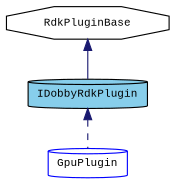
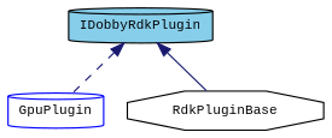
  digraph {
    fontname="Liberation Mono"
    node [color=black fillcolor=white fontname="Liberation Mono" fontsize=10 shape=cylinder style=filled]
    edge [color=midnightblue dir=back fontname="Liberation Mono" fontsize=10 labelfontname=Helvetica labelfontsize=10]
    n1 [color=blue fontcolor=black height=0.2 label=GpuPlugin width=0.4]
    n2 [height=0.2 label=RdkPluginBase shape=octagon width=0.4]
    n3 [fillcolor=skyblue height=0.2 label=IDobbyRdkPlugin width=0.4]
    n3 -> n1 [style=dashed]
-   n2 -> n3 [style=solid]
+   n3 -> n2 [style=solid]
  }
